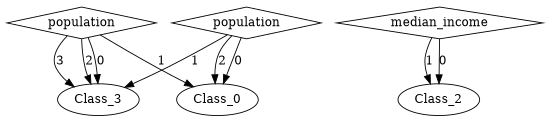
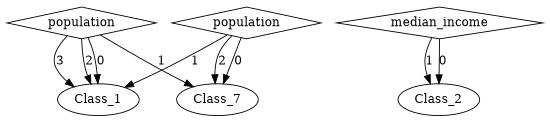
  digraph {
-   n1 [label=Class_3]
-   n2 [label=Class_0]
+   n1 [label=Class_1]
+   n2 [label=Class_7]
    n3 [label=Class_2]
    n4 [label=population shape=diamond]
    n5 [label=median_income shape=diamond]
    n6 [label=population shape=diamond]
    n4 -> n1 [label=3]
    n4 -> n1 [label=2]
    n4 -> n1 [label=0]
    n4 -> n2 [label=1]
    n5 -> n3 [label=1]
    n5 -> n3 [label=0]
    n6 -> n1 [label=1]
    n6 -> n2 [label=2]
    n6 -> n2 [label=0]
  }
